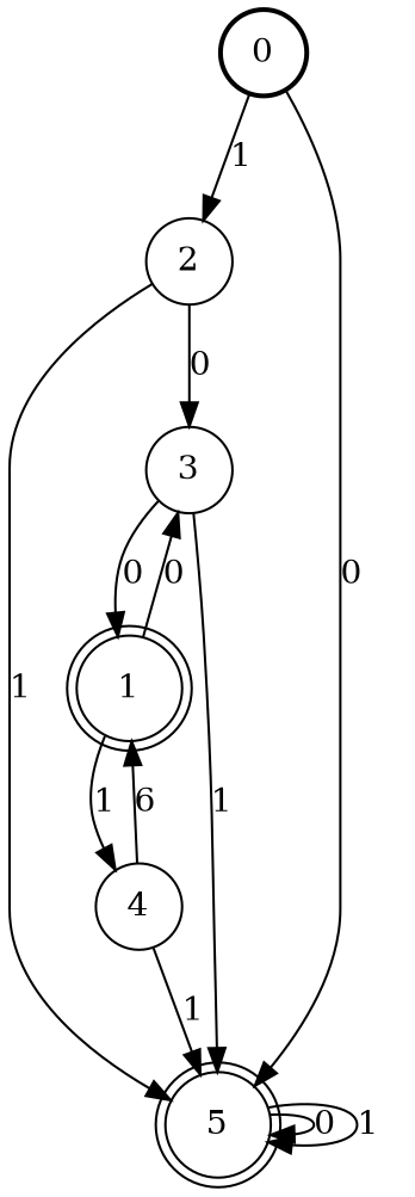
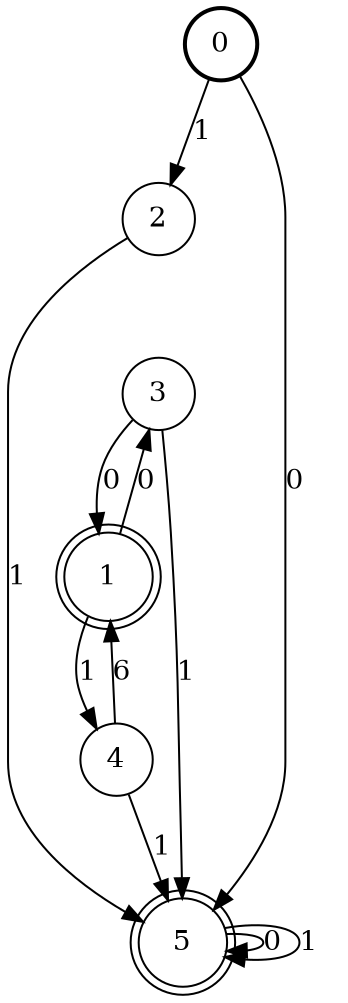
  digraph {
    node [shape=circle]
    0 [style=bold]
    2
    5 [peripheries=2]
    1 [peripheries=2]
    3
    4
    0 -> 2 [label=1]
    0 -> 5 [label=0]
    2 -> 5 [label=1]
-   2 -> 3 [label=0]
    5 -> 5 [label=0]
    5 -> 5 [label=1]
    1 -> 3 [label=0]
    1 -> 4 [label=1]
    3 -> 5 [label=1]
    3 -> 1 [label=0]
    4 -> 5 [label=1]
    4 -> 1 [label=6]
  }
